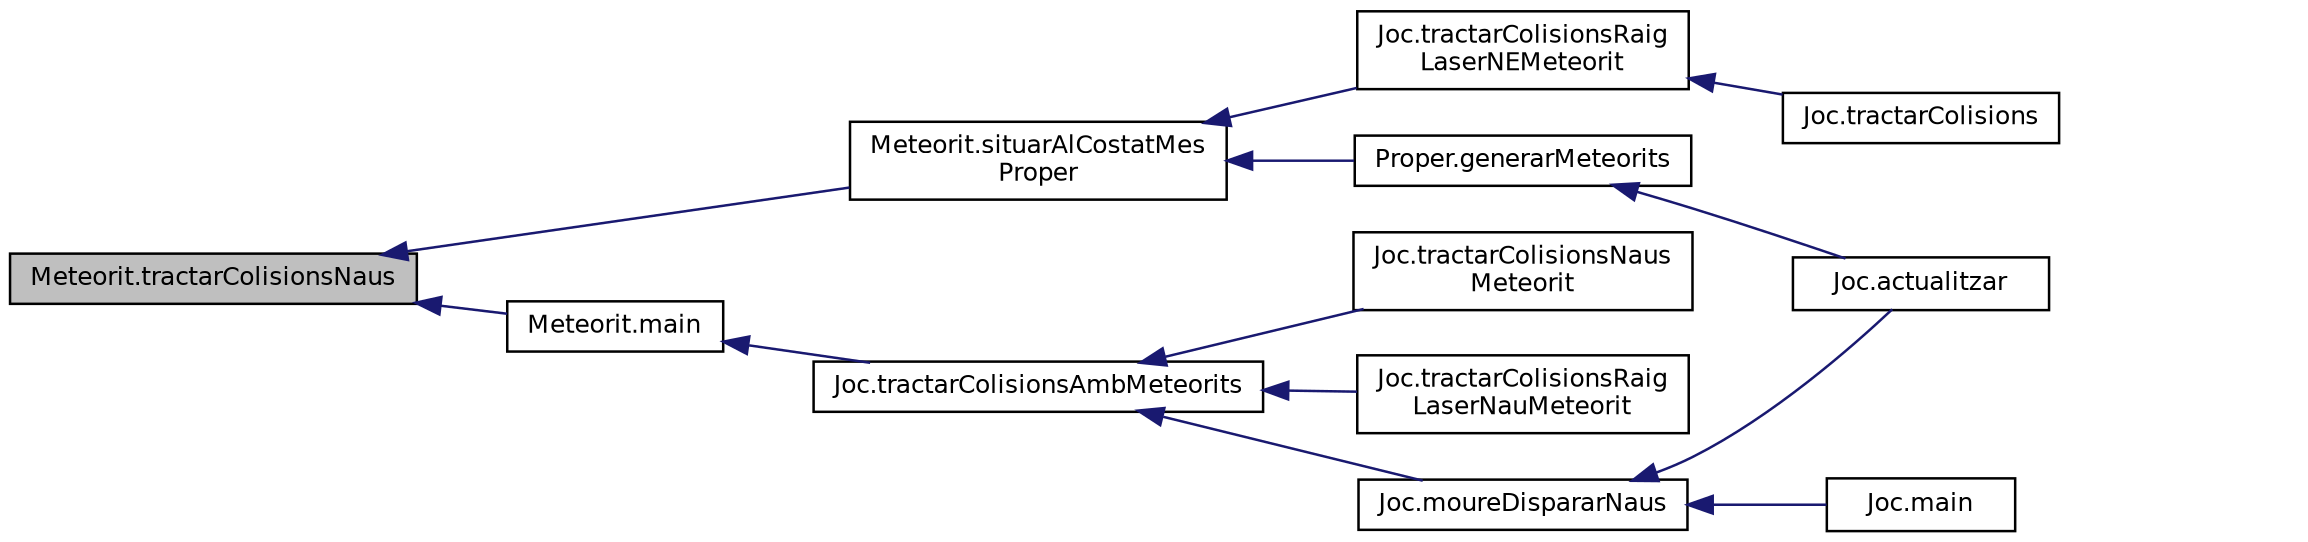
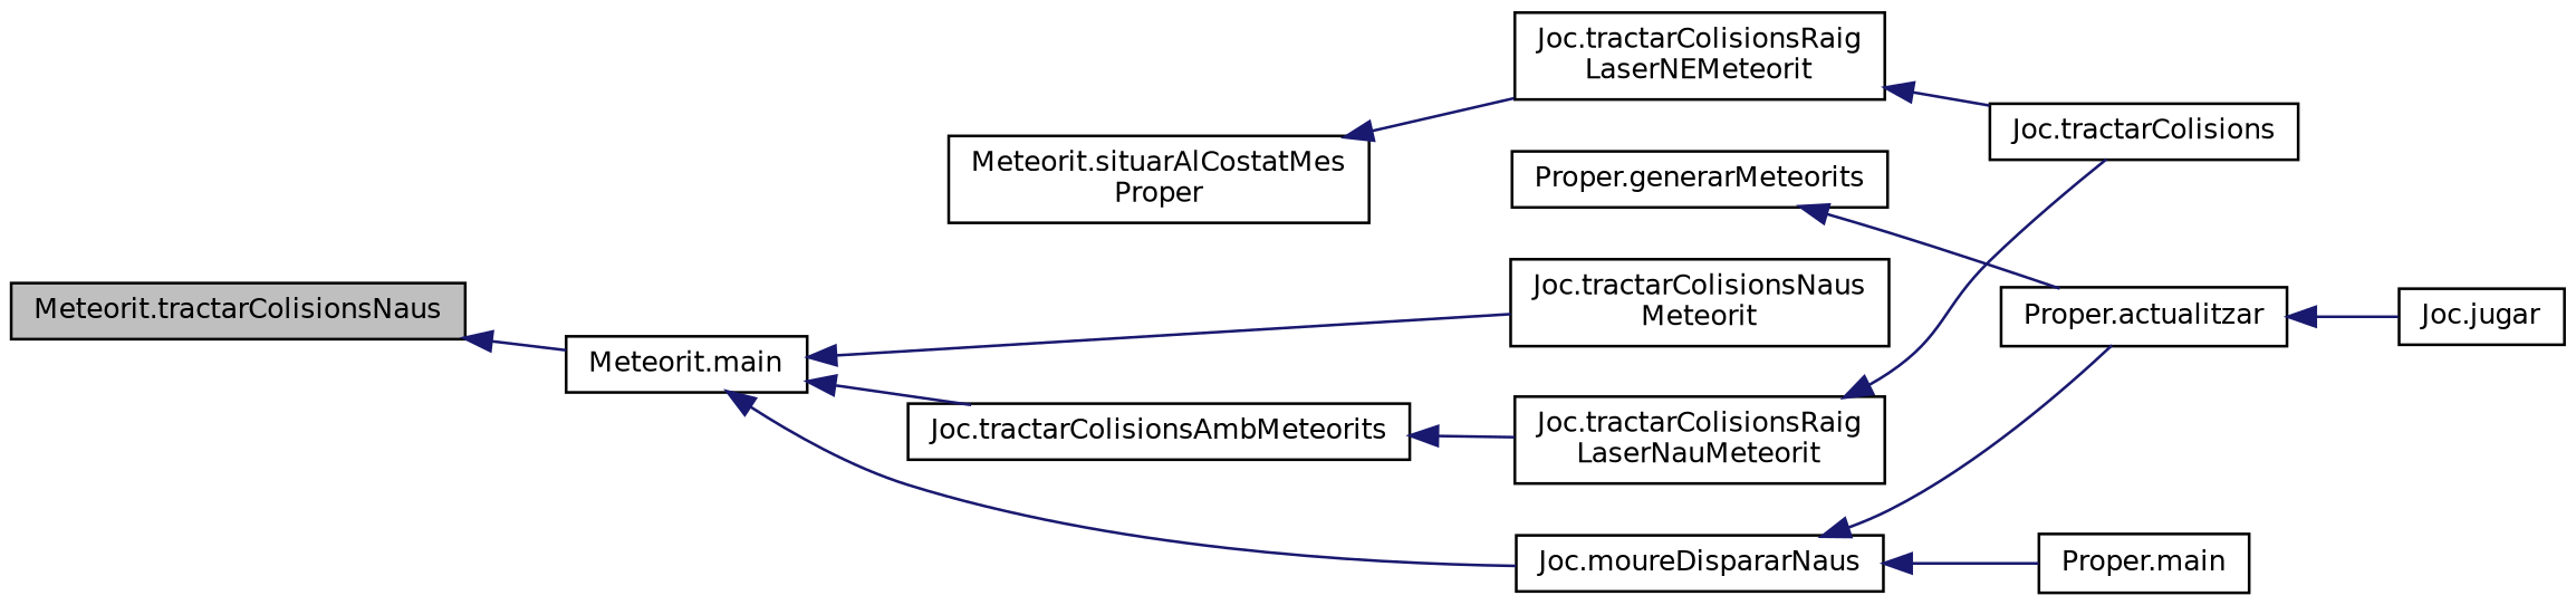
  digraph {
    rankdir=LR
    node [color=black fillcolor=white fontname=Helvetica fontsize=10 shape=record style=filled]
    edge [color=midnightblue dir=back fontname=Helvetica fontsize=10 labelfontname=Helvetica labelfontsize=10 style=solid]
    n1 [fillcolor=grey75 fontcolor=black height=0.2 label="Meteorit.tractarColisionsNaus" width=0.4]
    n2 [height=0.2 label="Meteorit.situarAlCostatMes\lProper" width=0.4]
    n3 [height=0.2 label="Meteorit.main" width=0.4]
    n4 [height=0.2 label="Proper.generarMeteorits" width=0.4]
    n5 [height=0.2 label="Joc.tractarColisionsRaig\lLaserNEMeteorit" width=0.4]
    n6 [height=0.2 label="Joc.tractarColisionsAmbMeteorits" width=0.4]
-   n7 [height=0.2 label="Joc.actualitzar" width=0.4]
-   n9 [height=0.2 label="Joc.main" width=0.4]
+   n7 [height=0.2 label="Proper.actualitzar" width=0.4]
+   n8 [height=0.2 label="Joc.jugar" width=0.4]
+   n9 [height=0.2 label="Proper.main" width=0.4]
    n10 [height=0.2 label="Joc.moureDispararNaus" width=0.4]
    n11 [height=0.2 label="Joc.tractarColisionsRaig\lLaserNauMeteorit" width=0.4]
    n12 [height=0.2 label="Joc.tractarColisionsNaus\lMeteorit" width=0.4]
    n13 [height=0.2 label="Joc.tractarColisions" width=0.4]
-   n1 -> n2
    n1 -> n3
-   n2 -> n4
    n2 -> n5
    n3 -> n6
    n4 -> n7
    n5 -> n13
-   n6 -> n10
+   n3 -> n10
    n6 -> n11
-   n6 -> n12
+   n3 -> n12
+   n7 -> n8
    n10 -> n7
    n10 -> n9
+   n11 -> n13
  }
